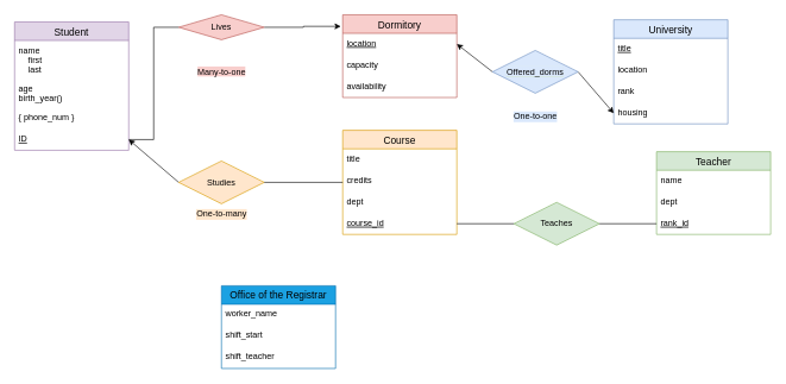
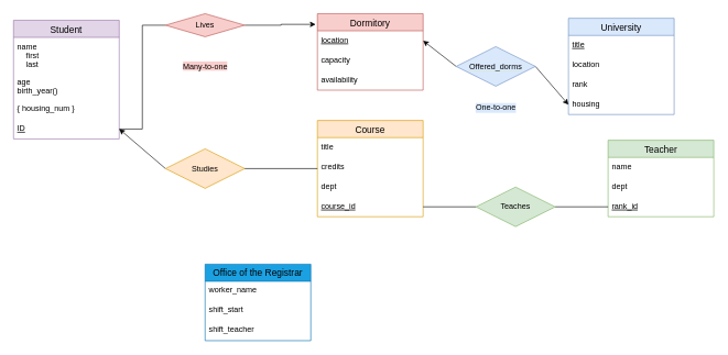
  <mxCell id="0" />
  <mxCell id="1" parent="0" />
  <mxCell id="2" value="Student" style="swimlane;fontStyle=0;childLayout=stackLayout;horizontal=1;startSize=26;horizontalStack=0;resizeParent=1;resizeParentMax=0;resizeLast=0;collapsible=1;marginBottom=0;align=center;fontSize=14;fillColor=#e1d5e7;strokeColor=#9673a6;" vertex="1" parent="1"><mxGeometry x="20" y="30" width="160" height="180" as="geometry" /></mxCell>
  <mxCell id="3" value="name&#10;    first&#10;    last" style="text;strokeColor=none;fillColor=none;spacingLeft=4;spacingRight=4;overflow=hidden;rotatable=0;points=[[0,0.5],[1,0.5]];portConstraint=eastwest;fontSize=12;" vertex="1" parent="2"><mxGeometry y="26" width="160" height="54" as="geometry" /></mxCell>
  <mxCell id="4" value="age&#10;birth_year()" style="text;strokeColor=none;fillColor=none;spacingLeft=4;spacingRight=4;overflow=hidden;rotatable=0;points=[[0,0.5],[1,0.5]];portConstraint=eastwest;fontSize=12;" vertex="1" parent="2"><mxGeometry y="80" width="160" height="40" as="geometry" /></mxCell>
- <mxCell id="5" value="{ phone_num }" style="text;strokeColor=none;fillColor=none;spacingLeft=4;spacingRight=4;overflow=hidden;rotatable=0;points=[[0,0.5],[1,0.5]];portConstraint=eastwest;fontSize=12;" vertex="1" parent="2"><mxGeometry y="120" width="160" height="30" as="geometry" /></mxCell>
+ <mxCell id="5" value="{ housing_num }" style="text;strokeColor=none;fillColor=none;spacingLeft=4;spacingRight=4;overflow=hidden;rotatable=0;points=[[0,0.5],[1,0.5]];portConstraint=eastwest;fontSize=12;" vertex="1" parent="2"><mxGeometry y="120" width="160" height="30" as="geometry" /></mxCell>
  <mxCell id="6" value="ID" style="text;strokeColor=none;fillColor=none;spacingLeft=4;spacingRight=4;overflow=hidden;rotatable=0;points=[[0,0.5],[1,0.5]];portConstraint=eastwest;fontSize=12;fontStyle=4" vertex="1" parent="2"><mxGeometry y="150" width="160" height="30" as="geometry" /></mxCell>
  <mxCell id="7" value="University" style="swimlane;fontStyle=0;childLayout=stackLayout;horizontal=1;startSize=26;horizontalStack=0;resizeParent=1;resizeParentMax=0;resizeLast=0;collapsible=1;marginBottom=0;align=center;fontSize=14;fillColor=#DAE8FC;strokeColor=#6c8ebf;" vertex="1" parent="1"><mxGeometry x="860" y="27" width="160" height="146" as="geometry" /></mxCell>
  <mxCell id="8" value="title" style="text;strokeColor=none;fillColor=none;spacingLeft=4;spacingRight=4;overflow=hidden;rotatable=0;points=[[0,0.5],[1,0.5]];portConstraint=eastwest;fontSize=12;fontStyle=4" vertex="1" parent="7"><mxGeometry y="26" width="160" height="30" as="geometry" /></mxCell>
  <mxCell id="9" value="location" style="text;strokeColor=none;fillColor=none;spacingLeft=4;spacingRight=4;overflow=hidden;rotatable=0;points=[[0,0.5],[1,0.5]];portConstraint=eastwest;fontSize=12;" vertex="1" parent="7"><mxGeometry y="56" width="160" height="30" as="geometry" /></mxCell>
  <mxCell id="10" value="rank" style="text;strokeColor=none;fillColor=none;spacingLeft=4;spacingRight=4;overflow=hidden;rotatable=0;points=[[0,0.5],[1,0.5]];portConstraint=eastwest;fontSize=12;" vertex="1" parent="7"><mxGeometry y="86" width="160" height="30" as="geometry" /></mxCell>
  <mxCell id="11" value="housing" style="text;strokeColor=none;fillColor=none;spacingLeft=4;spacingRight=4;overflow=hidden;rotatable=0;points=[[0,0.5],[1,0.5]];portConstraint=eastwest;fontSize=12;" vertex="1" parent="7"><mxGeometry y="116" width="160" height="30" as="geometry" /></mxCell>
  <mxCell id="12" value="Course" style="swimlane;fontStyle=0;childLayout=stackLayout;horizontal=1;startSize=26;horizontalStack=0;resizeParent=1;resizeParentMax=0;resizeLast=0;collapsible=1;marginBottom=0;align=center;fontSize=14;fillColor=#ffe6cc;strokeColor=#d79b00;" vertex="1" parent="1"><mxGeometry x="480" y="182" width="160" height="146" as="geometry" /></mxCell>
  <mxCell id="13" value="title" style="text;strokeColor=none;fillColor=none;spacingLeft=4;spacingRight=4;overflow=hidden;rotatable=0;points=[[0,0.5],[1,0.5]];portConstraint=eastwest;fontSize=12;fontStyle=0" vertex="1" parent="12"><mxGeometry y="26" width="160" height="30" as="geometry" /></mxCell>
  <mxCell id="14" value="credits" style="text;strokeColor=none;fillColor=none;spacingLeft=4;spacingRight=4;overflow=hidden;rotatable=0;points=[[0,0.5],[1,0.5]];portConstraint=eastwest;fontSize=12;" vertex="1" parent="12"><mxGeometry y="56" width="160" height="30" as="geometry" /></mxCell>
  <mxCell id="15" value="dept" style="text;strokeColor=none;fillColor=none;spacingLeft=4;spacingRight=4;overflow=hidden;rotatable=0;points=[[0,0.5],[1,0.5]];portConstraint=eastwest;fontSize=12;" vertex="1" parent="12"><mxGeometry y="86" width="160" height="30" as="geometry" /></mxCell>
  <mxCell id="16" value="course_id" style="text;strokeColor=none;fillColor=none;spacingLeft=4;spacingRight=4;overflow=hidden;rotatable=0;points=[[0,0.5],[1,0.5]];portConstraint=eastwest;fontSize=12;fontStyle=4" vertex="1" parent="12"><mxGeometry y="116" width="160" height="30" as="geometry" /></mxCell>
  <mxCell id="17" value="Dormitory" style="swimlane;fontStyle=0;childLayout=stackLayout;horizontal=1;startSize=26;horizontalStack=0;resizeParent=1;resizeParentMax=0;resizeLast=0;collapsible=1;marginBottom=0;align=center;fontSize=14;fillColor=#f8cecc;strokeColor=#b85450;" vertex="1" parent="1"><mxGeometry x="480" y="20" width="160" height="116" as="geometry" /></mxCell>
  <mxCell id="18" value="location" style="text;strokeColor=none;fillColor=none;spacingLeft=4;spacingRight=4;overflow=hidden;rotatable=0;points=[[0,0.5],[1,0.5]];portConstraint=eastwest;fontSize=12;fontStyle=4" vertex="1" parent="17"><mxGeometry y="26" width="160" height="30" as="geometry" /></mxCell>
  <mxCell id="19" value="capacity" style="text;strokeColor=none;fillColor=none;spacingLeft=4;spacingRight=4;overflow=hidden;rotatable=0;points=[[0,0.5],[1,0.5]];portConstraint=eastwest;fontSize=12;" vertex="1" parent="17"><mxGeometry y="56" width="160" height="30" as="geometry" /></mxCell>
  <mxCell id="20" value="availability" style="text;strokeColor=none;fillColor=none;spacingLeft=4;spacingRight=4;overflow=hidden;rotatable=0;points=[[0,0.5],[1,0.5]];portConstraint=eastwest;fontSize=12;" vertex="1" parent="17"><mxGeometry y="86" width="160" height="30" as="geometry" /></mxCell>
  <mxCell id="21" value="Teacher" style="swimlane;fontStyle=0;childLayout=stackLayout;horizontal=1;startSize=26;horizontalStack=0;resizeParent=1;resizeParentMax=0;resizeLast=0;collapsible=1;marginBottom=0;align=center;fontSize=14;fillColor=#d5e8d4;strokeColor=#82b366;" vertex="1" parent="1"><mxGeometry x="920" y="212" width="160" height="116" as="geometry" /></mxCell>
  <mxCell id="22" value="name" style="text;strokeColor=none;fillColor=none;spacingLeft=4;spacingRight=4;overflow=hidden;rotatable=0;points=[[0,0.5],[1,0.5]];portConstraint=eastwest;fontSize=12;fontStyle=0" vertex="1" parent="21"><mxGeometry y="26" width="160" height="30" as="geometry" /></mxCell>
  <mxCell id="23" value="dept" style="text;strokeColor=none;fillColor=none;spacingLeft=4;spacingRight=4;overflow=hidden;rotatable=0;points=[[0,0.5],[1,0.5]];portConstraint=eastwest;fontSize=12;" vertex="1" parent="21"><mxGeometry y="56" width="160" height="30" as="geometry" /></mxCell>
  <mxCell id="24" value="rank_id" style="text;strokeColor=none;fillColor=none;spacingLeft=4;spacingRight=4;overflow=hidden;rotatable=0;points=[[0,0.5],[1,0.5]];portConstraint=eastwest;fontSize=12;fontStyle=4" vertex="1" parent="21"><mxGeometry y="86" width="160" height="30" as="geometry" /></mxCell>
  <mxCell id="25" value="Office of the Registrar" style="swimlane;fontStyle=0;childLayout=stackLayout;horizontal=1;startSize=26;horizontalStack=0;resizeParent=1;resizeParentMax=0;resizeLast=0;collapsible=1;marginBottom=0;align=center;fontSize=14;fillColor=#1ba1e2;strokeColor=#006EAF;fontColor=#000000;" vertex="1" parent="1"><mxGeometry x="310" y="400" width="160" height="116" as="geometry" /></mxCell>
  <mxCell id="26" value="worker_name" style="text;strokeColor=none;fillColor=none;spacingLeft=4;spacingRight=4;overflow=hidden;rotatable=0;points=[[0,0.5],[1,0.5]];portConstraint=eastwest;fontSize=12;" vertex="1" parent="25"><mxGeometry y="26" width="160" height="30" as="geometry" /></mxCell>
  <mxCell id="27" value="shift_start" style="text;strokeColor=none;fillColor=none;spacingLeft=4;spacingRight=4;overflow=hidden;rotatable=0;points=[[0,0.5],[1,0.5]];portConstraint=eastwest;fontSize=12;" vertex="1" parent="25"><mxGeometry y="56" width="160" height="30" as="geometry" /></mxCell>
  <mxCell id="28" value="shift_teacher" style="text;strokeColor=none;fillColor=none;spacingLeft=4;spacingRight=4;overflow=hidden;rotatable=0;points=[[0,0.5],[1,0.5]];portConstraint=eastwest;fontSize=12;" vertex="1" parent="25"><mxGeometry y="86" width="160" height="30" as="geometry" /></mxCell>
  <mxCell id="29" style="edgeStyle=orthogonalEdgeStyle;rounded=0;orthogonalLoop=1;jettySize=auto;html=1;exitX=1;exitY=0.5;exitDx=0;exitDy=0;entryX=-0.017;entryY=0.14;entryDx=0;entryDy=0;entryPerimeter=0;fontColor=#000000;" edge="1" parent="1" source="30" target="17"><mxGeometry relative="1" as="geometry" /></mxCell>
  <mxCell id="30" value="Lives" style="shape=rhombus;perimeter=rhombusPerimeter;whiteSpace=wrap;html=1;align=center;fillColor=#f8cecc;strokeColor=#b85450;" vertex="1" parent="1"><mxGeometry x="250" y="20" width="120" height="35" as="geometry" /></mxCell>
  <mxCell id="31" value="" style="endArrow=none;html=1;rounded=0;fontColor=#000000;exitX=1;exitY=0.5;exitDx=0;exitDy=0;entryX=0;entryY=0.5;entryDx=0;entryDy=0;edgeStyle=orthogonalEdgeStyle;" edge="1" parent="1" source="6" target="30"><mxGeometry relative="1" as="geometry"><mxPoint x="180" y="225" as="sourcePoint" /><mxPoint x="380" y="160" as="targetPoint" /></mxGeometry></mxCell>
  <mxCell id="32" value="&lt;span style=&quot;background-color: rgb(248 , 206 , 204)&quot;&gt;Many-to-one&lt;/span&gt;" style="text;html=1;resizable=0;autosize=1;align=center;verticalAlign=middle;points=[];fillColor=none;strokeColor=none;rounded=0;fontColor=#000000;" vertex="1" parent="1"><mxGeometry x="270" y="90" width="80" height="20" as="geometry" /></mxCell>
  <mxCell id="33" style="edgeStyle=none;rounded=0;orthogonalLoop=1;jettySize=auto;html=1;exitX=0;exitY=0.5;exitDx=0;exitDy=0;entryX=1;entryY=0.5;entryDx=0;entryDy=0;fontColor=#000000;" edge="1" parent="1" source="34" target="6"><mxGeometry relative="1" as="geometry"><mxPoint x="180" y="225" as="targetPoint" /></mxGeometry></mxCell>
  <mxCell id="34" value="&lt;span style=&quot;&quot;&gt;Studies&lt;/span&gt;" style="shape=rhombus;perimeter=rhombusPerimeter;whiteSpace=wrap;html=1;align=center;labelBackgroundColor=#FFE6CC;fillColor=#ffe6cc;strokeColor=#d79b00;" vertex="1" parent="1"><mxGeometry x="250" y="225" width="120" height="60" as="geometry" /></mxCell>
  <mxCell id="35" value="" style="endArrow=none;html=1;rounded=0;fontColor=#000000;exitX=1;exitY=0.5;exitDx=0;exitDy=0;" edge="1" parent="1" source="34"><mxGeometry relative="1" as="geometry"><mxPoint x="310" y="280" as="sourcePoint" /><mxPoint x="480" y="255" as="targetPoint" /><Array as="points" /></mxGeometry></mxCell>
- <mxCell id="36" value="One-to-many" style="text;html=1;resizable=0;autosize=1;align=center;verticalAlign=middle;points=[];fillColor=none;strokeColor=none;rounded=0;labelBackgroundColor=#FFE6CC;fontColor=#000000;" vertex="1" parent="1"><mxGeometry x="265" y="290" width="90" height="20" as="geometry" /></mxCell>
  <mxCell id="37" value="Teaches" style="shape=rhombus;perimeter=rhombusPerimeter;whiteSpace=wrap;html=1;align=center;labelBackgroundColor=#D5E8D4;fillColor=#d5e8d4;strokeColor=#82b366;" vertex="1" parent="1"><mxGeometry x="720" y="283" width="120" height="60" as="geometry" /></mxCell>
  <mxCell id="38" value="" style="endArrow=none;html=1;rounded=0;fontColor=#000000;entryX=0;entryY=0.5;entryDx=0;entryDy=0;exitX=1;exitY=0.5;exitDx=0;exitDy=0;" edge="1" parent="1" source="16" target="37"><mxGeometry relative="1" as="geometry"><mxPoint x="450" y="310" as="sourcePoint" /><mxPoint x="610" y="310" as="targetPoint" /></mxGeometry></mxCell>
  <mxCell id="39" value="" style="endArrow=none;html=1;rounded=0;fontColor=#000000;entryX=0;entryY=0.5;entryDx=0;entryDy=0;exitX=1;exitY=0.5;exitDx=0;exitDy=0;" edge="1" parent="1" source="37" target="24"><mxGeometry relative="1" as="geometry"><mxPoint x="700" y="360" as="sourcePoint" /><mxPoint x="860" y="360" as="targetPoint" /></mxGeometry></mxCell>
  <mxCell id="40" style="edgeStyle=none;rounded=0;orthogonalLoop=1;jettySize=auto;html=1;exitX=0;exitY=0.5;exitDx=0;exitDy=0;entryX=1;entryY=0.5;entryDx=0;entryDy=0;fontColor=#000000;" edge="1" parent="1" source="42" target="18"><mxGeometry relative="1" as="geometry" /></mxCell>
  <mxCell id="41" style="edgeStyle=none;rounded=0;orthogonalLoop=1;jettySize=auto;html=1;exitX=1;exitY=0.5;exitDx=0;exitDy=0;entryX=0;entryY=0.5;entryDx=0;entryDy=0;fontColor=#000000;" edge="1" parent="1" source="42" target="11"><mxGeometry relative="1" as="geometry" /></mxCell>
  <mxCell id="42" value="&lt;span style=&quot;background-color: rgb(218 , 232 , 252)&quot;&gt;Offered_dorms&lt;/span&gt;" style="shape=rhombus;perimeter=rhombusPerimeter;whiteSpace=wrap;html=1;align=center;labelBackgroundColor=#D5E8D4;fillColor=#dae8fc;strokeColor=#6c8ebf;" vertex="1" parent="1"><mxGeometry x="690" y="70" width="120" height="60" as="geometry" /></mxCell>
  <mxCell id="43" value="One-to-one" style="text;html=1;resizable=0;autosize=1;align=center;verticalAlign=middle;points=[];fillColor=none;strokeColor=none;rounded=0;labelBackgroundColor=#DAE8FC;fontColor=#000000;" vertex="1" parent="1"><mxGeometry x="710" y="153" width="80" height="20" as="geometry" /></mxCell>
